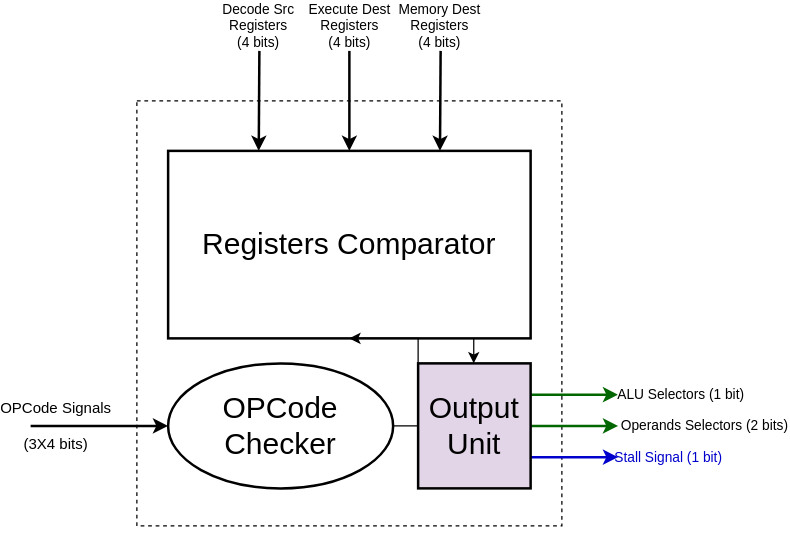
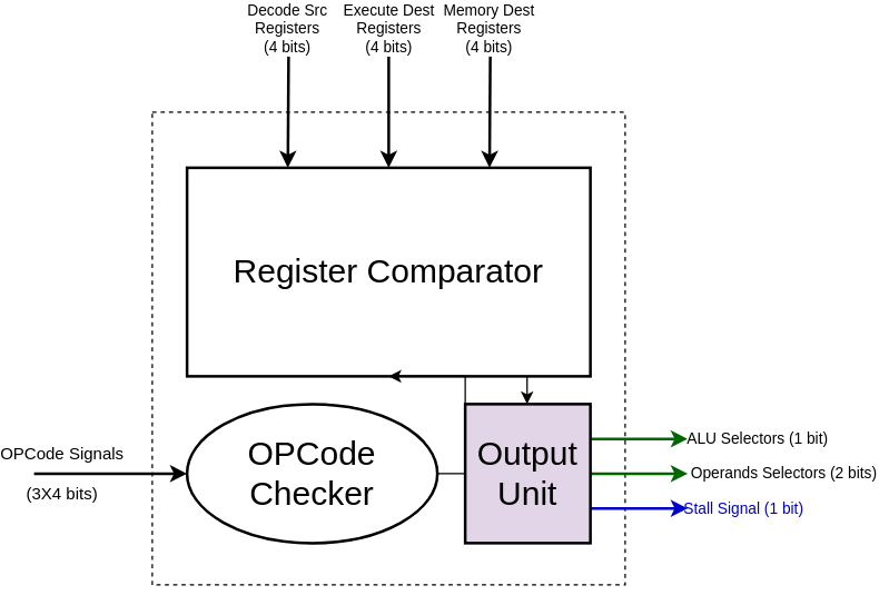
  <mxCell id="0" />
  <mxCell id="1" parent="0" />
  <mxCell id="2" value="" style="whiteSpace=wrap;html=1;aspect=fixed;dashed=1;" parent="1" vertex="1"><mxGeometry x="105" y="60" width="340" height="340" as="geometry" /></mxCell>
- <mxCell id="3" value="&lt;font style=&quot;font-size: 24px&quot;&gt;Registers Comparator&lt;/font&gt;" style="rounded=0;whiteSpace=wrap;html=1;strokeWidth=2;" parent="1" vertex="1"><mxGeometry x="130" y="100" width="290" height="150" as="geometry" /></mxCell>
+ <mxCell id="3" value="&lt;font style=&quot;font-size: 24px&quot;&gt;Register Comparator&lt;/font&gt;" style="rounded=0;whiteSpace=wrap;html=1;strokeWidth=2;" parent="1" vertex="1"><mxGeometry x="130" y="100" width="290" height="150" as="geometry" /></mxCell>
  <mxCell id="4" value="ALU Selectors (1 bit)" style="edgeStyle=orthogonalEdgeStyle;rounded=0;orthogonalLoop=1;jettySize=auto;html=1;exitX=1;exitY=0.25;exitDx=0;exitDy=0;strokeWidth=2;strokeColor=#006600;" parent="1" source="7" edge="1"><mxGeometry x="1" y="50" relative="1" as="geometry"><mxPoint x="490" y="295" as="targetPoint" /><mxPoint x="50" y="50" as="offset" /></mxGeometry></mxCell>
  <mxCell id="5" value="&lt;font color=&quot;#0000cc&quot;&gt;Stall Signal (1 bit)&lt;/font&gt;" style="edgeStyle=orthogonalEdgeStyle;rounded=0;orthogonalLoop=1;jettySize=auto;html=1;exitX=1;exitY=0.75;exitDx=0;exitDy=0;strokeWidth=2;strokeColor=#0000CC;labelBackgroundColor=none;" parent="1" source="7" edge="1"><mxGeometry x="1" y="40" relative="1" as="geometry"><mxPoint x="490" y="345" as="targetPoint" /><mxPoint x="40" y="40" as="offset" /></mxGeometry></mxCell>
  <mxCell id="6" value="Operands Selectors (2 bits)" style="edgeStyle=orthogonalEdgeStyle;rounded=0;orthogonalLoop=1;jettySize=auto;html=1;exitX=1;exitY=0.5;exitDx=0;exitDy=0;labelBackgroundColor=none;strokeWidth=2;strokeColor=#006600;" edge="1" parent="1" source="7"><mxGeometry x="1" y="70" relative="1" as="geometry"><mxPoint x="490" y="320" as="targetPoint" /><mxPoint x="70" y="70" as="offset" /></mxGeometry></mxCell>
  <mxCell id="7" value="&lt;font style=&quot;font-size: 24px&quot;&gt;Output Unit&lt;/font&gt;" style="rounded=0;whiteSpace=wrap;html=1;strokeWidth=2;fillColor=#e1d5e7;" parent="1" vertex="1"><mxGeometry x="330" y="270" width="90" height="100" as="geometry" /></mxCell>
  <mxCell id="8" style="edgeStyle=orthogonalEdgeStyle;rounded=0;orthogonalLoop=1;jettySize=auto;html=1;exitX=1;exitY=0.5;exitDx=0;exitDy=0;" edge="1" parent="1" source="9" target="3"><mxGeometry relative="1" as="geometry" /></mxCell>
  <mxCell id="9" value="&lt;font style=&quot;font-size: 24px&quot;&gt;OPCode Checker&lt;/font&gt;" style="ellipse;whiteSpace=wrap;html=1;strokeWidth=2;" parent="1" vertex="1"><mxGeometry x="130" y="270" width="180" height="100" as="geometry" /></mxCell>
  <mxCell id="10" value="" style="endArrow=classic;html=1;" parent="1" edge="1"><mxGeometry width="50" height="50" relative="1" as="geometry"><mxPoint x="374.5" y="250" as="sourcePoint" /><mxPoint x="374.5" y="270" as="targetPoint" /></mxGeometry></mxCell>
  <mxCell id="11" value="&lt;font style=&quot;font-size: 12px&quot;&gt;OPCode Signals &lt;br&gt;&lt;br&gt;(3X4 bits)&lt;/font&gt;" style="endArrow=classic;html=1;entryX=0;entryY=0.5;entryDx=0;entryDy=0;strokeWidth=2;labelBackgroundColor=none;" parent="1" target="9" edge="1"><mxGeometry x="-0.636" width="50" height="50" relative="1" as="geometry"><mxPoint x="20" y="320" as="sourcePoint" /><mxPoint x="70" y="310" as="targetPoint" /><mxPoint as="offset" /></mxGeometry></mxCell>
  <mxCell id="12" value="Decode Src &lt;br&gt;Registers&lt;br&gt;(4 bits)" style="endArrow=classic;html=1;strokeWidth=2;entryX=0.25;entryY=0;entryDx=0;entryDy=0;" parent="1" target="3" edge="1"><mxGeometry x="-1" y="-20" width="50" height="50" relative="1" as="geometry"><mxPoint x="203" y="20" as="sourcePoint" /><mxPoint x="240" y="-30" as="targetPoint" /><mxPoint x="19" y="-20" as="offset" /></mxGeometry></mxCell>
  <mxCell id="13" value="Execute Dest&lt;br&gt;Registers&lt;br&gt;(4 bits)" style="endArrow=classic;html=1;strokeWidth=2;entryX=0.5;entryY=0;entryDx=0;entryDy=0;" parent="1" target="3" edge="1"><mxGeometry x="-1" y="-20" width="50" height="50" relative="1" as="geometry"><mxPoint x="275" y="20" as="sourcePoint" /><mxPoint x="212.5" y="110" as="targetPoint" /><mxPoint x="20" y="-20" as="offset" /></mxGeometry></mxCell>
  <mxCell id="14" value="Memory Dest&lt;br&gt;Registers&lt;br&gt;(4 bits)" style="endArrow=classic;html=1;strokeWidth=2;entryX=0.75;entryY=0;entryDx=0;entryDy=0;" parent="1" target="3" edge="1"><mxGeometry x="-1" y="-20" width="50" height="50" relative="1" as="geometry"><mxPoint x="348" y="20" as="sourcePoint" /><mxPoint x="222.5" y="120" as="targetPoint" /><mxPoint x="19" y="-20" as="offset" /></mxGeometry></mxCell>
